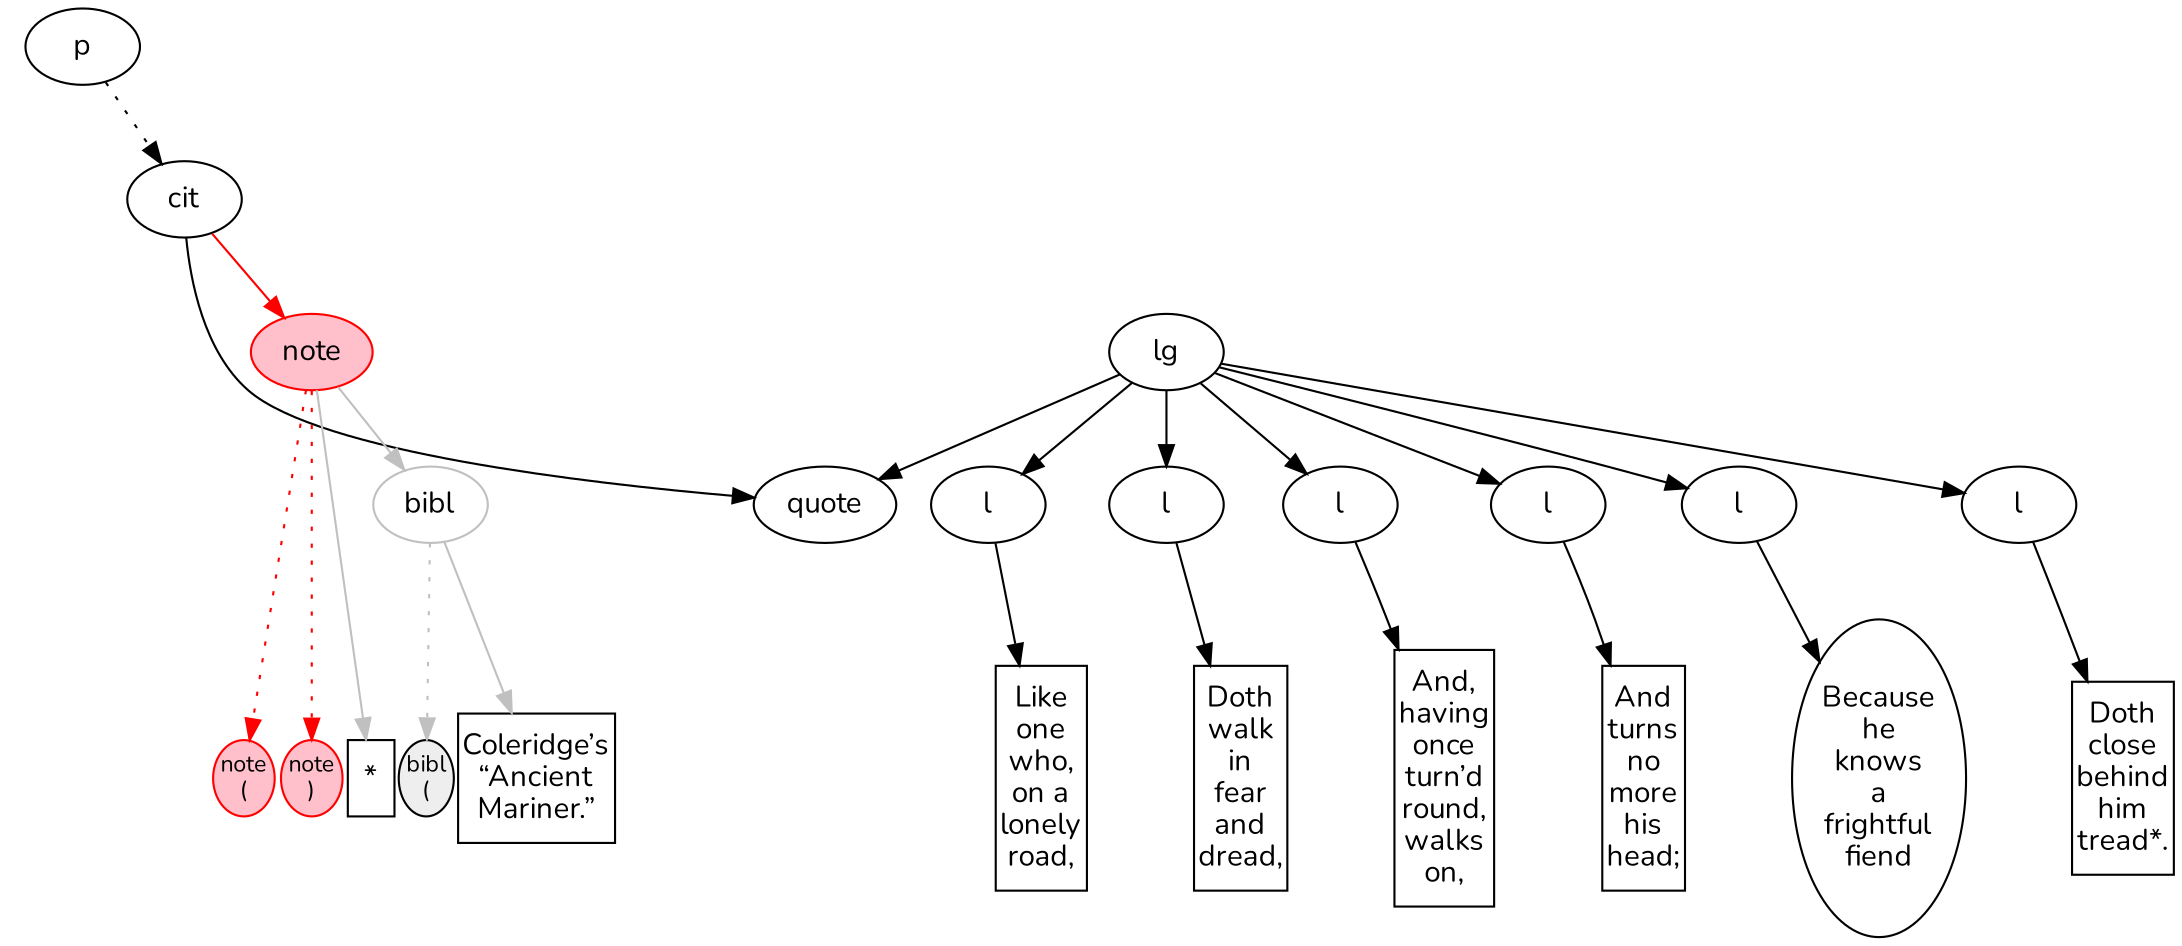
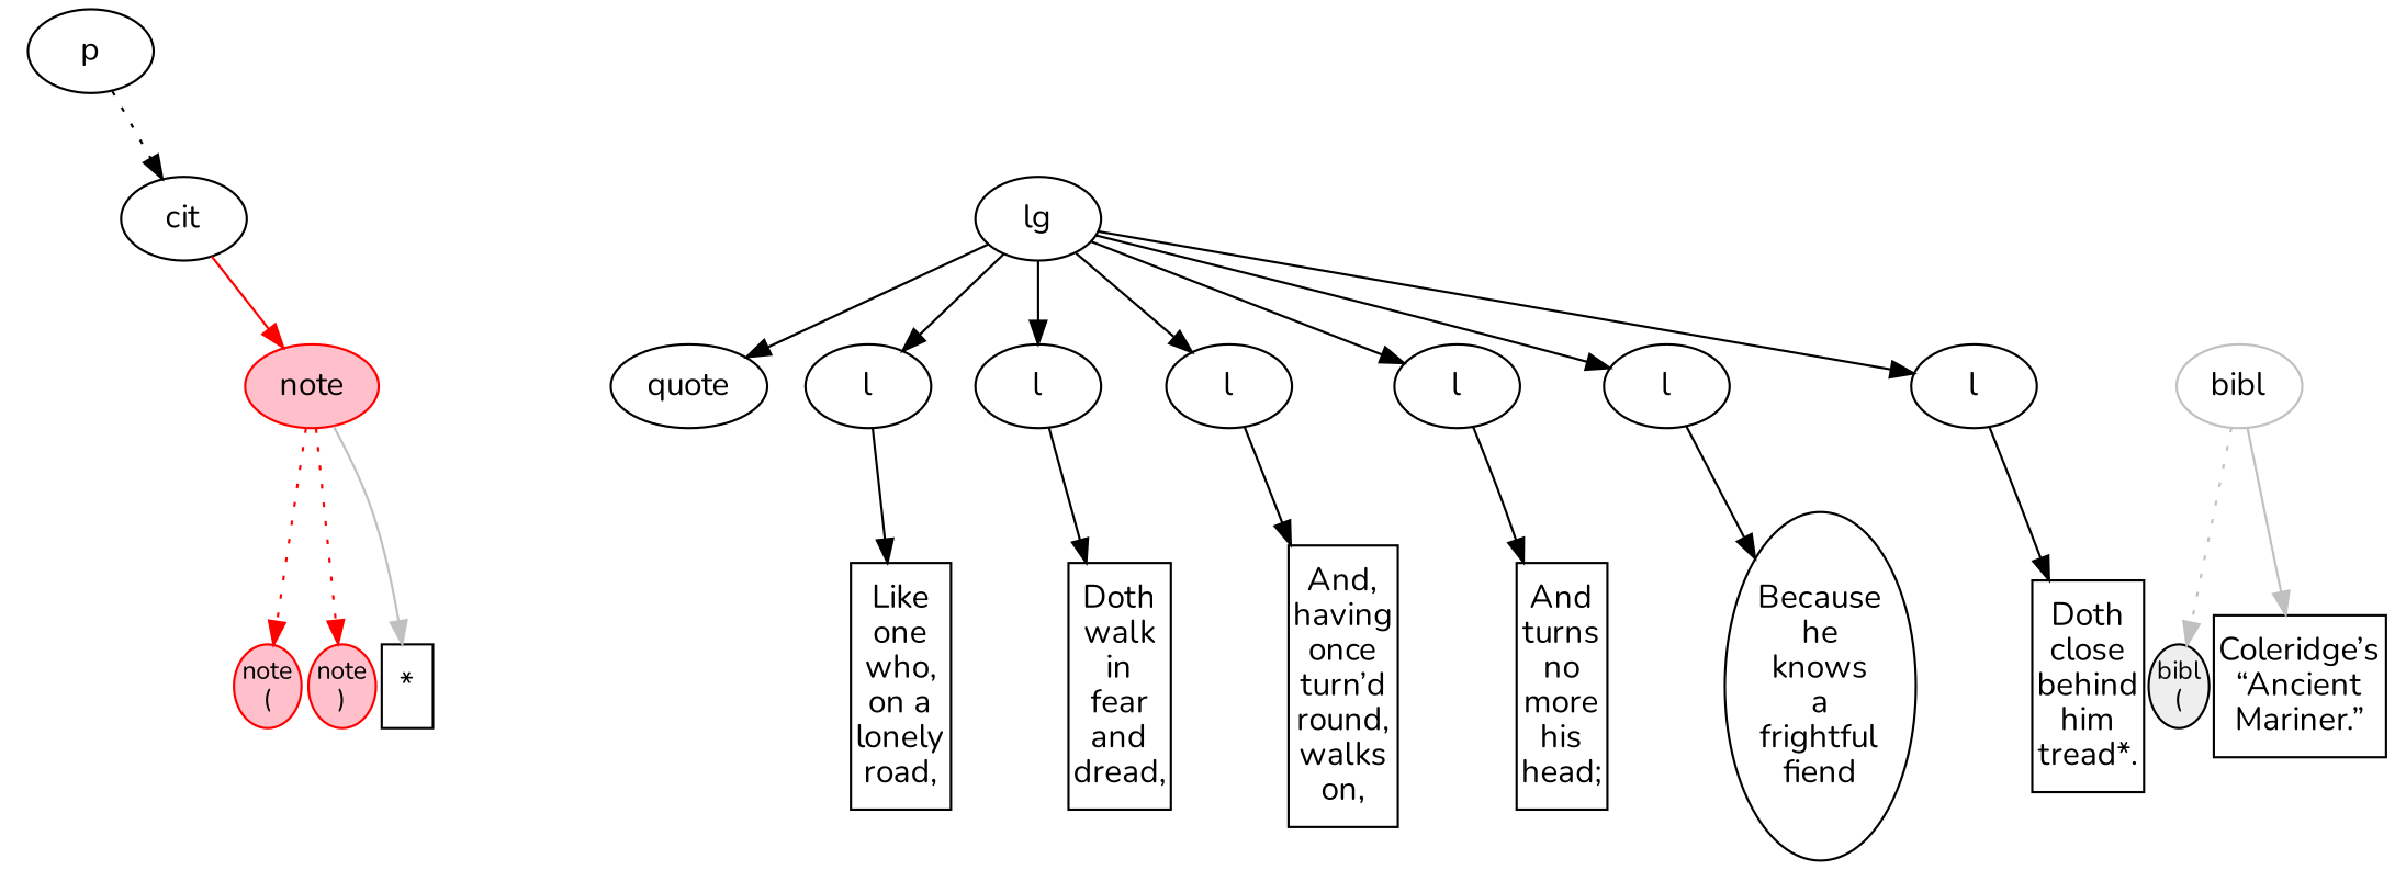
  digraph {
    fontname=Nunito
    nodesep=0.03
    node [color=transparent fillcolor="#EEEEEE" fontname=Nunito fontsize=11 margin=0 ordering=out shape=ellipse style=invis]
    edge [color=black fontname=Nunito style=invis]
    n1 [label="p\n(" width=0.3]
    n2 [label="p\n)" width=0.3]
    n3 [label="cit\n(" width=0.3]
    n4 [label="cit\n)" width=0.3]
    n5 [label="quote\n(" width=0.3]
    n6 [label="quote\n)" width=0.3]
    n7 [label="lg\n(" width=0.3]
    n8 [label="lg\n)" width=0.3]
    n9 [label="l\n(" width=0.3]
    n10 [label="l\n)" width=0.3]
    n11 [color=black label="Like\none\nwho,\non a\nlonely\nroad," margin="0.03, 0.11" shape=box width=0.3 fillcolor="" fontsize="" style=""]
    n12 [label="l\n(" width=0.3]
    n13 [label="l\n)" width=0.3]
    n14 [color=black label="Doth\nwalk\nin\nfear\nand\ndread," margin="0.03, 0.11" shape=box width=0.3 fillcolor="" fontsize="" style=""]
    n15 [label="l\n(" width=0.3]
    n16 [label="l\n)" width=0.3]
    n17 [color=black label="And,\nhaving\nonce\nturn’d\nround,\nwalks\non," margin="0.03, 0.11" shape=box width=0.3 fillcolor="" fontsize="" style=""]
    n18 [label="l\n(" width=0.3]
    n19 [label="l\n)" width=0.3]
    n20 [color=black label="And\nturns\nno\nmore\nhis\nhead;" margin="0.03, 0.11" shape=box width=0.3 fillcolor="" fontsize="" style=""]
    n21 [label="l\n(" width=0.3]
    n22 [label="l\n)" width=0.3]
    n23 [color=black label="Because\nhe\nknows\na\nfrightful\nfiend" margin="0.03, 0.11" width=0.3 fillcolor="" fontsize="" style=""]
    n24 [label="l\n(" width=0.3]
    n25 [label="l\n)" width=0.3]
    n26 [color=black label="Doth\nclose\nbehind\nhim\ntread*." margin="0.03, 0.11" shape=box width=0.3 fillcolor="" fontsize="" style=""]
    n27 [color=red fillcolor=pink label="note\n(" style=filled width=0.3]
    n28 [color=red fillcolor=pink label="note\n)" style=filled width=0.3]
    n29 [color=black label="*" margin="0.03, 0.11" shape=box width=0.3 fillcolor="" fontsize="" style=""]
    n30 [color=black label="bibl\n(" style=filled width=0.3]
    n31 [color=black label="Coleridge’s\n“Ancient\nMariner.”" margin="0.03, 0.11" shape=box width=0.3 fillcolor="" fontsize="" style=""]
    n32 [color=black label=p shape=oval fillcolor="" fontsize="" margin="" style=""]
    n33 [color=black label=cit shape=oval fillcolor="" fontsize="" margin="" style=""]
    n34 [color=black label=quote shape=oval fillcolor="" fontsize="" margin="" style=""]
    n35 [color=red fillcolor=pink label=note shape=oval style=filled fontsize="" margin=""]
    n36 [color=gray label=bibl shape=oval fillcolor="" fontsize="" margin="" style=""]
    n37 [color=black label=lg shape=oval fillcolor="" fontsize="" margin="" style=""]
    n38 [color=black label=l shape=oval fillcolor="" fontsize="" margin="" style=""]
    n39 [color=black label=l shape=oval fillcolor="" fontsize="" margin="" style=""]
    n40 [color=black label=l shape=oval fillcolor="" fontsize="" margin="" style=""]
    n41 [color=black label=l shape=oval fillcolor="" fontsize="" margin="" style=""]
    n42 [color=black label=l shape=oval fillcolor="" fontsize="" margin="" style=""]
    n43 [color=black label=l shape=oval fillcolor="" fontsize="" margin="" style=""]
    subgraph sub_1 {
      rank=same
      n1
      n2
      n3
      n4
      n5
      n6
      n7
      n8
      n9
      n10
      n11
      n12
      n13
      n14
      n15
      n16
      n17
      n18
      n19
      n20
      n21
      n22
      n23
      n24
      n25
      n26
      n27
      n28
      n29
      n30
      n31
    }
    n32 -> n1 [arrowhead=none]
    n32 -> n2 [arrowhead=none]
    n32 -> n33 [style=dotted]
    n33 -> n3 [arrowhead=none]
    n33 -> n4 [arrowhead=none]
-   n33 -> n34 [style=solid]
    n33 -> n35 [color=red style=solid]
    n34 -> n5 [arrowhead=none]
    n34 -> n6 [arrowhead=none]
    n35 -> n27 [color=red style=dotted]
    n35 -> n28 [color=red style=dotted]
    n35 -> n29 [color=gray style=solid]
-   n35 -> n36 [color=gray style=solid]
    n36 -> n30 [color=gray style=dotted]
    n36 -> n31 [color=gray style=solid]
    n37 -> n7 [arrowhead=none]
    n37 -> n8 [arrowhead=none]
    n37 -> n34 [style=solid]
    n37 -> n38 [style=solid]
    n37 -> n39 [style=solid]
    n37 -> n40 [style=solid]
    n37 -> n41 [style=solid]
    n37 -> n42 [style=solid]
    n37 -> n43 [style=solid]
    n38 -> n9 [arrowhead=none]
    n38 -> n10 [arrowhead=none]
    n38 -> n11 [style=solid]
    n39 -> n12 [arrowhead=none]
    n39 -> n13 [arrowhead=none]
    n39 -> n14 [style=solid]
    n40 -> n15 [arrowhead=none]
    n40 -> n16 [arrowhead=none]
    n40 -> n17 [style=solid]
    n41 -> n18 [arrowhead=none]
    n41 -> n19 [arrowhead=none]
    n41 -> n20 [style=solid]
    n42 -> n21 [arrowhead=none]
    n42 -> n22 [arrowhead=none]
    n42 -> n23 [style=solid]
    n43 -> n24 [arrowhead=none]
    n43 -> n25 [arrowhead=none]
    n43 -> n26 [style=solid]
  }
